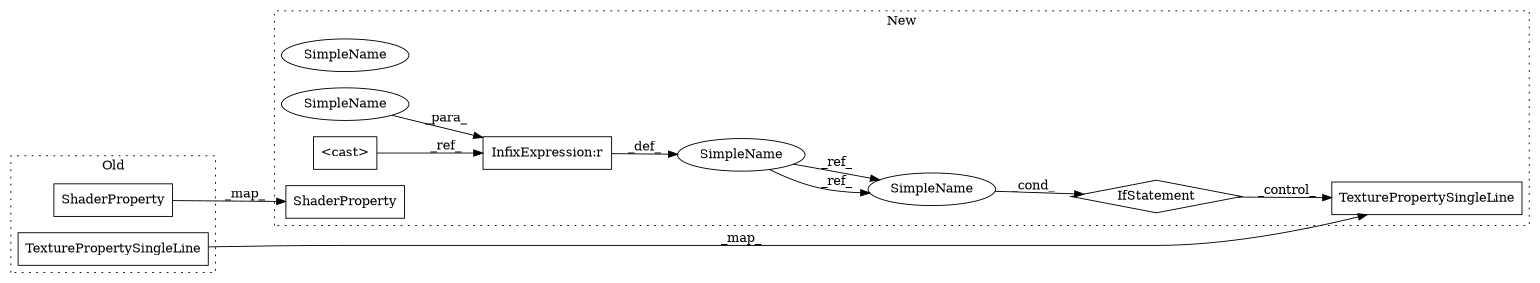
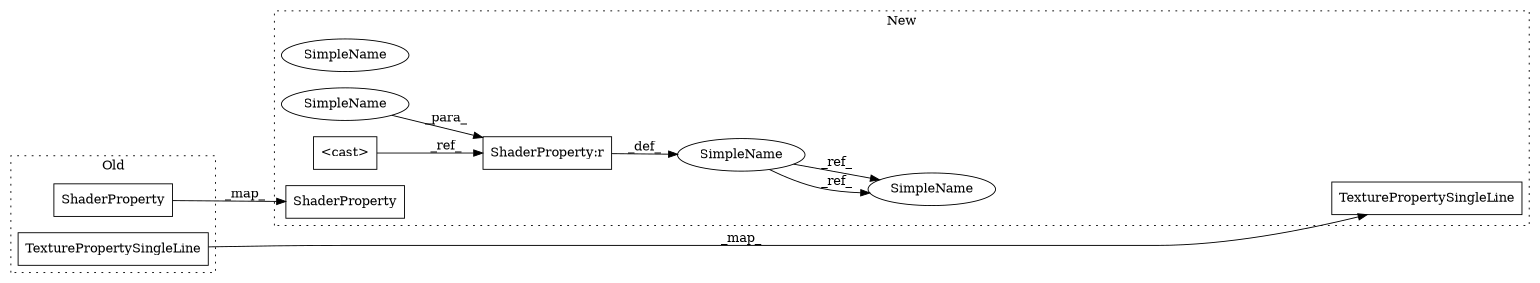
  digraph {
    rankdir=LR
    node [a=32 l=18 s=2912 shape=box]
    n1 [l="47,18" label=TexturePropertySingleLine s="2353,2561"]
    n2 [l="36,18" label=ShaderProperty s="5432,5558"]
    n3 [l="51,22" label=TexturePropertySingleLine s="2985,3205"]
-   n4 [a=25 l="4,18" label=IfStatement s="2908,2930" shape=diamond]
    n5 [a=42 label=SimpleName shape=ellipse]
    n6 [a=42 label=SimpleName s=1090 shape=ellipse]
-   n7 [a=27 l=4 label="InfixExpression:r" s=1119]
+   n7 [a=27 l=4 label="ShaderProperty:r" s=1119]
    n8 [a=42 l=8 label=SimpleName s=1111 shape=ellipse]
    n9 [a=11 l=30 label="<cast>" s=998]
    n10 [l="40,22" label=ShaderProperty s="6638,6772"]
    n11 [a=42 label=SimpleName shape=ellipse]
    subgraph cluster_1 {
      label=Old
      style=dotted
      n1
      n2
    }
    subgraph cluster_2 {
      label=New
      style=dotted
      n3
-     n4
      n5
      n6
      n7
      n8
      n9
      n10
      n11
    }
    n1 -> n3 [label=_map_]
    n2 -> n10 [label=_map_]
-   n4 -> n3 [label=_control_]
    n6 -> n11 [label=_ref_]
    n6 -> n11 [label=_ref_]
    n7 -> n6 [label=_def_]
    n8 -> n7 [label=_para_]
    n9 -> n7 [label=_ref_]
-   n11 -> n4 [label=_cond_]
  }
